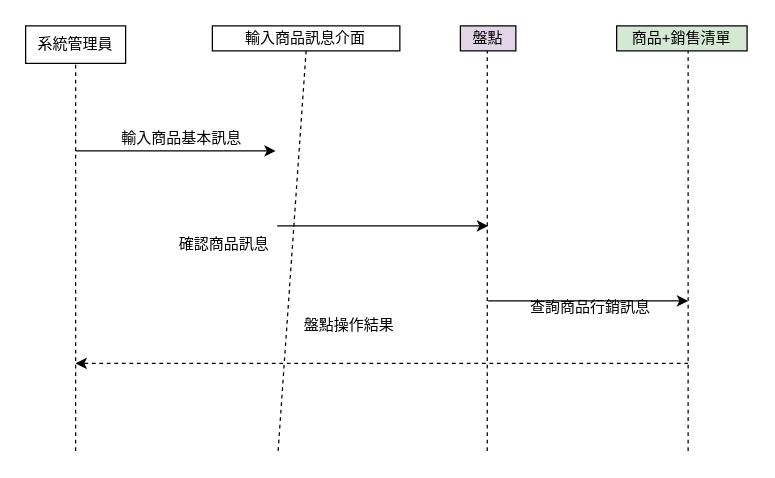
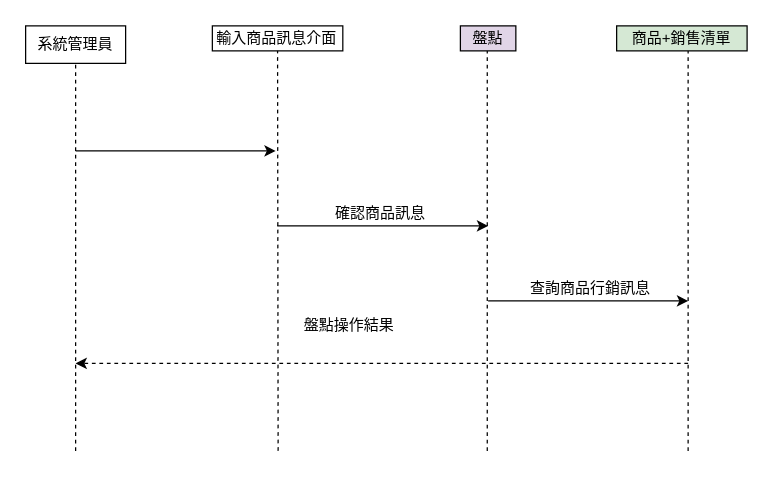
  <mxCell id="0" />
  <mxCell id="1" parent="0" />
  <mxCell id="2" value="系統管理員" style="rounded=0;whiteSpace=wrap;html=1;" vertex="1" parent="1"><mxGeometry x="20" y="20" width="80" height="30" as="geometry" /></mxCell>
- <mxCell id="3" value="輸入商品訊息介面" style="rounded=0;whiteSpace=wrap;html=1;" vertex="1" parent="1"><mxGeometry x="169.38" y="20" width="150" height="20" as="geometry" /></mxCell>
+ <mxCell id="3" value="輸入商品訊息介面" style="rounded=0;whiteSpace=wrap;html=1;" vertex="1" parent="1"><mxGeometry x="169.38" y="20" width="104.37" height="20" as="geometry" /></mxCell>
  <mxCell id="4" value="盤點" style="rounded=0;whiteSpace=wrap;html=1;fillColor=#e1d5e7;" vertex="1" parent="1"><mxGeometry x="367.81" y="20" width="44.37" height="20" as="geometry" /></mxCell>
  <mxCell id="5" value="商品+銷售清單" style="rounded=0;whiteSpace=wrap;html=1;fillColor=#d5e8d4;" vertex="1" parent="1"><mxGeometry x="492.81" y="20" width="104.37" height="20" as="geometry" /></mxCell>
  <mxCell id="6" value="" style="endArrow=none;dashed=1;html=1;rounded=0;entryX=0.5;entryY=1;entryDx=0;entryDy=0;" edge="1" parent="1" target="2"><mxGeometry width="50" height="50" relative="1" as="geometry"><mxPoint x="60" y="360" as="sourcePoint" /><mxPoint x="320" y="30" as="targetPoint" /></mxGeometry></mxCell>
  <mxCell id="7" value="" style="endArrow=none;dashed=1;html=1;rounded=0;entryX=0.5;entryY=1;entryDx=0;entryDy=0;" edge="1" parent="1" target="3"><mxGeometry width="50" height="50" relative="1" as="geometry"><mxPoint x="222" y="360" as="sourcePoint" /><mxPoint x="70" y="50" as="targetPoint" /></mxGeometry></mxCell>
  <mxCell id="8" value="" style="endArrow=none;dashed=1;html=1;rounded=0;entryX=0.5;entryY=1;entryDx=0;entryDy=0;" edge="1" parent="1"><mxGeometry width="50" height="50" relative="1" as="geometry"><mxPoint x="389.31" y="360" as="sourcePoint" /><mxPoint x="389.31" y="40" as="targetPoint" /></mxGeometry></mxCell>
  <mxCell id="9" value="" style="endArrow=none;dashed=1;html=1;rounded=0;entryX=0.5;entryY=1;entryDx=0;entryDy=0;" edge="1" parent="1"><mxGeometry width="50" height="50" relative="1" as="geometry"><mxPoint x="550" y="360" as="sourcePoint" /><mxPoint x="550" y="40" as="targetPoint" /></mxGeometry></mxCell>
  <mxCell id="10" value="" style="endArrow=classic;html=1;rounded=0;" edge="1" parent="1"><mxGeometry width="50" height="50" relative="1" as="geometry"><mxPoint x="60" y="120" as="sourcePoint" /><mxPoint x="220" y="120" as="targetPoint" /></mxGeometry></mxCell>
- <mxCell id="11" value="輸入商品基本訊息" style="text;html=1;strokeColor=none;fillColor=none;align=center;verticalAlign=middle;whiteSpace=wrap;rounded=0;" vertex="1" parent="1"><mxGeometry x="90" y="100" width="110" height="20" as="geometry" /></mxCell>
  <mxCell id="12" value="" style="endArrow=classic;html=1;rounded=0;" edge="1" parent="1"><mxGeometry width="50" height="50" relative="1" as="geometry"><mxPoint x="221.25" y="180" as="sourcePoint" /><mxPoint x="390" y="180" as="targetPoint" /></mxGeometry></mxCell>
- <mxCell id="13" value="確認商品訊息" style="text;html=1;strokeColor=none;fillColor=none;align=center;verticalAlign=middle;whiteSpace=wrap;rounded=0;" vertex="1" parent="1"><mxGeometry x="123.75" y="185" width="110" height="20" as="geometry" /></mxCell>
+ <mxCell id="13" value="確認商品訊息" style="text;html=1;strokeColor=none;fillColor=none;align=center;verticalAlign=middle;whiteSpace=wrap;rounded=0;" vertex="1" parent="1"><mxGeometry x="248.75" y="160" width="110" height="20" as="geometry" /></mxCell>
  <mxCell id="14" value="" style="endArrow=classic;html=1;rounded=0;" edge="1" parent="1"><mxGeometry width="50" height="50" relative="1" as="geometry"><mxPoint x="390" y="240" as="sourcePoint" /><mxPoint x="550" y="240" as="targetPoint" /></mxGeometry></mxCell>
- <mxCell id="15" value="查詢商品行銷訊息" style="text;html=1;strokeColor=none;fillColor=none;align=center;verticalAlign=middle;whiteSpace=wrap;rounded=0;" vertex="1" parent="1"><mxGeometry x="416.88" y="235" width="110" height="20" as="geometry" /></mxCell>
+ <mxCell id="15" value="查詢商品行銷訊息" style="text;html=1;strokeColor=none;fillColor=none;align=center;verticalAlign=middle;whiteSpace=wrap;rounded=0;" vertex="1" parent="1"><mxGeometry x="416.88" y="220" width="110" height="20" as="geometry" /></mxCell>
  <mxCell id="16" value="" style="endArrow=classic;html=1;rounded=0;dashed=1;" edge="1" parent="1"><mxGeometry width="50" height="50" relative="1" as="geometry"><mxPoint x="550" y="290" as="sourcePoint" /><mxPoint x="60" y="290" as="targetPoint" /></mxGeometry></mxCell>
  <mxCell id="17" value="盤點操作結果" style="text;html=1;strokeColor=none;fillColor=none;align=center;verticalAlign=middle;whiteSpace=wrap;rounded=0;" vertex="1" parent="1"><mxGeometry x="223.75" y="250" width="110" height="20" as="geometry" /></mxCell>
